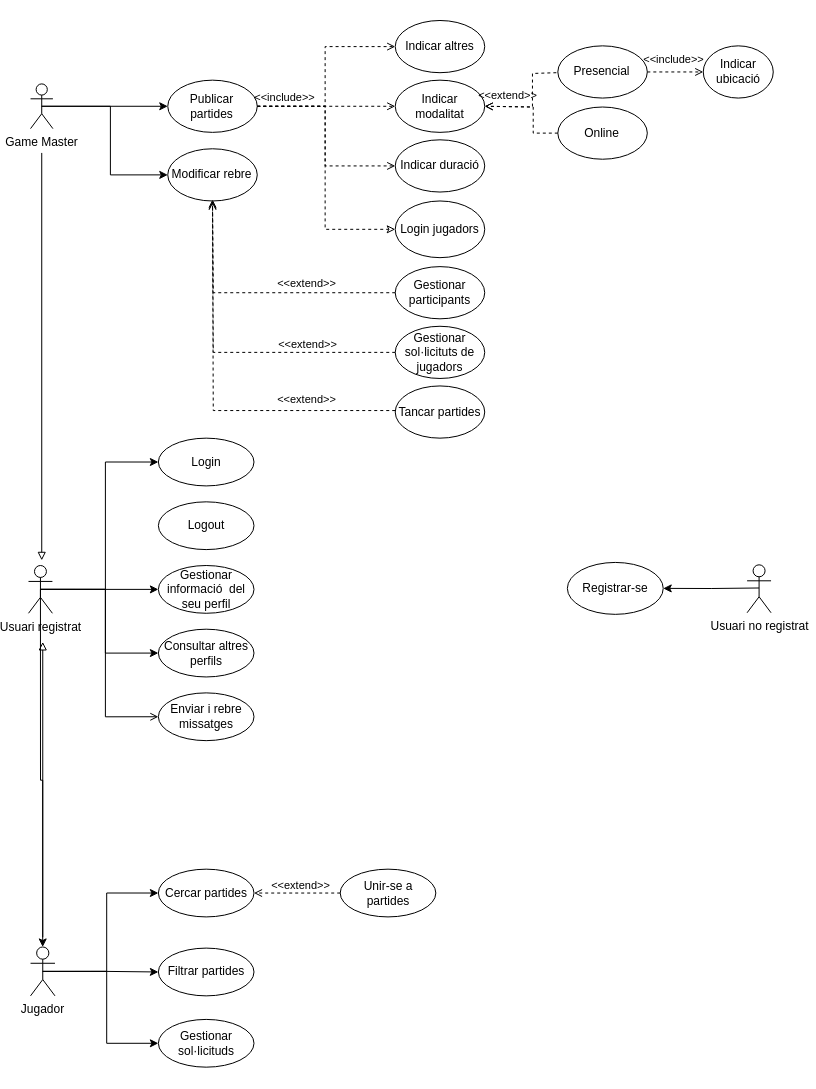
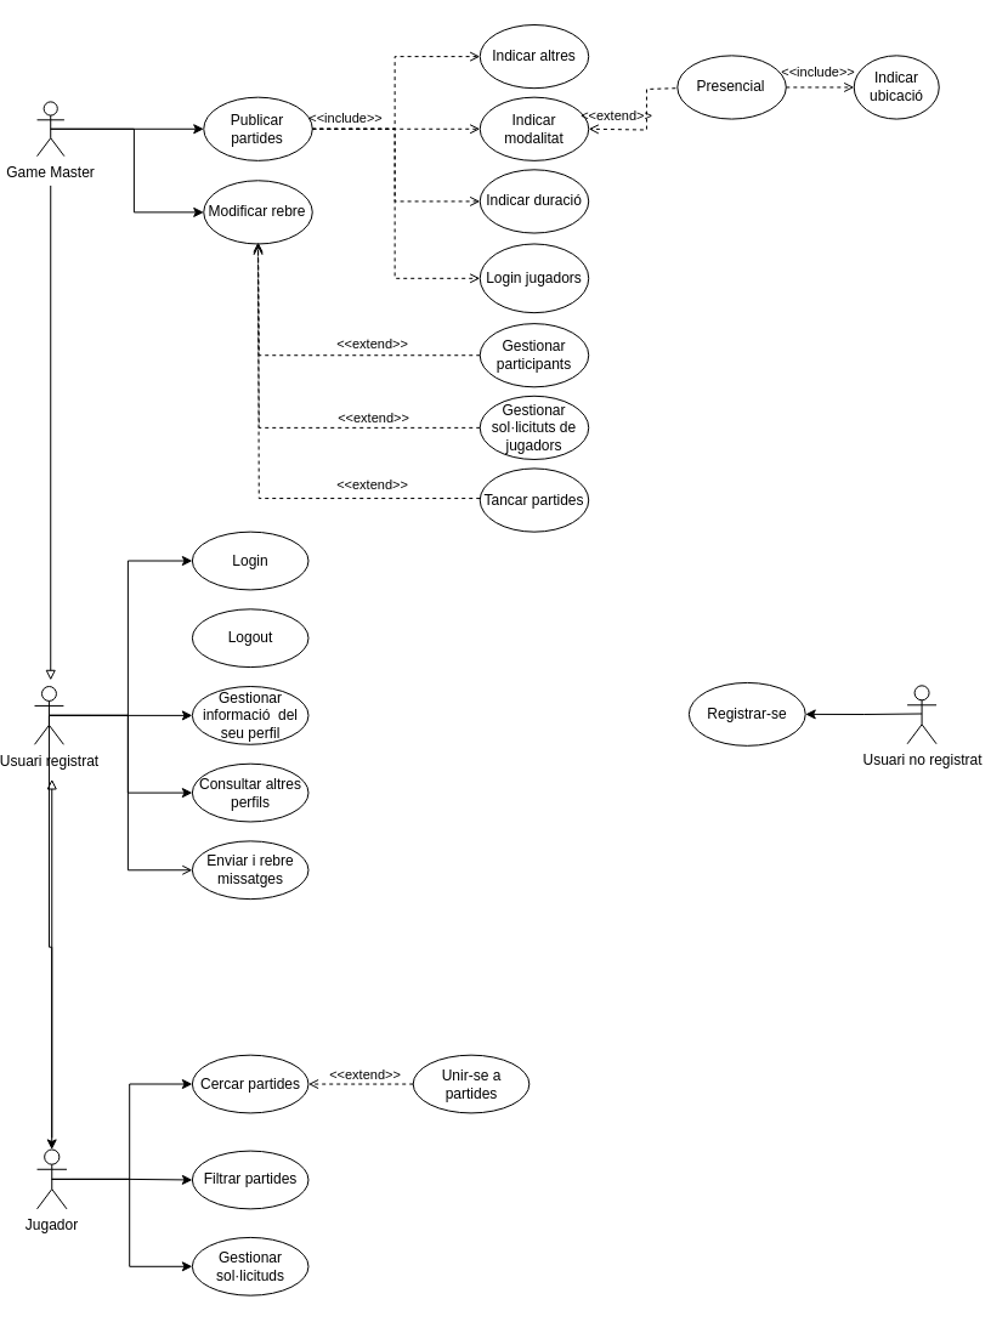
  <mxCell id="0" />
  <mxCell id="1" parent="0" />
  <mxCell id="2" value="" style="group" vertex="1" connectable="0" parent="1"><mxGeometry x="20" y="20" width="764.25" height="1046.67" as="geometry" /></mxCell>
  <mxCell id="3" style="edgeStyle=orthogonalEdgeStyle;rounded=0;orthogonalLoop=1;jettySize=auto;html=1;exitX=0.5;exitY=0.5;exitDx=0;exitDy=0;exitPerimeter=0;entryX=0;entryY=0.5;entryDx=0;entryDy=0;" edge="1" parent="2" source="7" target="53"><mxGeometry relative="1" as="geometry" /></mxCell>
  <mxCell id="4" style="edgeStyle=orthogonalEdgeStyle;rounded=0;orthogonalLoop=1;jettySize=auto;html=1;exitX=0.5;exitY=0.5;exitDx=0;exitDy=0;exitPerimeter=0;entryX=0;entryY=0.5;entryDx=0;entryDy=0;" edge="1" parent="2" source="7" target="54"><mxGeometry relative="1" as="geometry" /></mxCell>
  <mxCell id="5" style="edgeStyle=orthogonalEdgeStyle;rounded=0;orthogonalLoop=1;jettySize=auto;html=1;exitX=0.5;exitY=0.5;exitDx=0;exitDy=0;exitPerimeter=0;entryX=0;entryY=0.5;entryDx=0;entryDy=0;" edge="1" parent="2" source="7" target="55"><mxGeometry relative="1" as="geometry" /></mxCell>
  <mxCell id="6" style="edgeStyle=orthogonalEdgeStyle;rounded=0;orthogonalLoop=1;jettySize=auto;html=1;endArrow=block;endFill=0;" edge="1" parent="2"><mxGeometry relative="1" as="geometry"><mxPoint x="14.261" y="621.381" as="targetPoint" /><mxPoint x="14.261" y="916.791" as="sourcePoint" /></mxGeometry></mxCell>
  <mxCell id="7" value="Jugador" style="shape=umlActor;verticalLabelPosition=bottom;verticalAlign=top;html=1;outlineConnect=0;" parent="2" vertex="1"><mxGeometry x="2.037" y="926.468" width="24.448" height="48.896" as="geometry" /></mxCell>
  <mxCell id="8" value="" style="group" vertex="1" connectable="0" parent="2"><mxGeometry x="2.037" width="762.213" height="417.649" as="geometry" /></mxCell>
  <mxCell id="9" style="edgeStyle=orthogonalEdgeStyle;rounded=0;orthogonalLoop=1;jettySize=auto;html=1;exitX=0.5;exitY=0.5;exitDx=0;exitDy=0;exitPerimeter=0;entryX=0;entryY=0.5;entryDx=0;entryDy=0;" edge="1" parent="8" source="11" target="12"><mxGeometry relative="1" as="geometry" /></mxCell>
  <mxCell id="10" style="edgeStyle=orthogonalEdgeStyle;rounded=0;orthogonalLoop=1;jettySize=auto;html=1;exitX=0.5;exitY=0.5;exitDx=0;exitDy=0;exitPerimeter=0;entryX=0;entryY=0.5;entryDx=0;entryDy=0;" edge="1" parent="8" source="11" target="14"><mxGeometry relative="1" as="geometry" /></mxCell>
  <mxCell id="11" value="Game Master" style="shape=umlActor;verticalLabelPosition=bottom;verticalAlign=top;html=1;outlineConnect=0;" parent="8" vertex="1"><mxGeometry y="63.393" width="22.374" height="44.748" as="geometry" /></mxCell>
  <mxCell id="12" value="Publicar partides" style="ellipse;whiteSpace=wrap;html=1;" parent="8" vertex="1"><mxGeometry x="137.228" y="59.664" width="89.497" height="52.206" as="geometry" /></mxCell>
  <mxCell id="13" value="Gestionar sol·licituts de jugadors" style="ellipse;whiteSpace=wrap;html=1;" parent="8" vertex="1"><mxGeometry x="364.699" y="305.779" width="89.497" height="52.206" as="geometry" /></mxCell>
  <mxCell id="14" value="Modificar rebre" style="ellipse;whiteSpace=wrap;html=1;" parent="8" vertex="1"><mxGeometry x="137.228" y="128.278" width="89.497" height="52.206" as="geometry" /></mxCell>
  <mxCell id="15" value="Gestionar participants" style="ellipse;whiteSpace=wrap;html=1;" parent="8" vertex="1"><mxGeometry x="364.699" y="246.115" width="89.497" height="52.206" as="geometry" /></mxCell>
  <mxCell id="16" value="Tancar partides" style="ellipse;whiteSpace=wrap;html=1;" parent="8" vertex="1"><mxGeometry x="364.699" y="365.443" width="89.497" height="52.206" as="geometry" /></mxCell>
  <mxCell id="17" value="Indicar altres" style="ellipse;whiteSpace=wrap;html=1;" vertex="1" parent="8"><mxGeometry x="364.699" width="89.497" height="52.206" as="geometry" /></mxCell>
  <mxCell id="18" value="Indicar modalitat" style="ellipse;whiteSpace=wrap;html=1;" vertex="1" parent="8"><mxGeometry x="364.699" y="59.664" width="89.497" height="52.206" as="geometry" /></mxCell>
  <mxCell id="19" value="Indicar duració" style="ellipse;whiteSpace=wrap;html=1;" vertex="1" parent="8"><mxGeometry x="364.699" y="119.328" width="89.497" height="52.206" as="geometry" /></mxCell>
  <mxCell id="20" value="Indicar ubicació" style="ellipse;whiteSpace=wrap;html=1;" vertex="1" parent="8"><mxGeometry x="672.716" y="25.357" width="70" height="52.206" as="geometry" /></mxCell>
  <mxCell id="21" value="Login jugadors" style="ellipse;whiteSpace=wrap;html=1;" vertex="1" parent="8"><mxGeometry x="364.699" y="180.484" width="89.497" height="56.681" as="geometry" /></mxCell>
  <mxCell id="22" value="&amp;lt;&amp;lt;include&amp;gt;&amp;gt;" style="html=1;verticalAlign=bottom;labelBackgroundColor=none;endArrow=open;endFill=0;dashed=1;rounded=0;entryX=0;entryY=0.5;entryDx=0;entryDy=0;exitX=1;exitY=0.5;exitDx=0;exitDy=0;" edge="1" parent="8" source="23" target="20"><mxGeometry x="-0.061" y="3" width="160" relative="1" as="geometry"><mxPoint x="652.579" y="41.019" as="sourcePoint" /><mxPoint x="704.786" y="111.87" as="targetPoint" /><mxPoint as="offset" /></mxGeometry></mxCell>
  <mxCell id="23" value="Presencial" style="ellipse;whiteSpace=wrap;html=1;" vertex="1" parent="8"><mxGeometry x="527.284" y="25.357" width="89.497" height="52.206" as="geometry" /></mxCell>
  <mxCell id="24" value="&amp;lt;&amp;lt;extend&amp;gt;&amp;gt;" style="html=1;verticalAlign=bottom;labelBackgroundColor=none;endArrow=open;endFill=0;dashed=1;rounded=0;entryX=1;entryY=0.5;entryDx=0;entryDy=0;" edge="1" parent="8" target="18"><mxGeometry x="0.557" y="-2" width="160" relative="1" as="geometry"><mxPoint x="525.793" y="52.206" as="sourcePoint" /><mxPoint x="460.162" y="86.513" as="targetPoint" /><mxPoint as="offset" /><Array as="points"><mxPoint x="501.927" y="52.952" /><mxPoint x="501.927" y="86.513" /></Array></mxGeometry></mxCell>
- <mxCell id="25" value="Online" style="ellipse;whiteSpace=wrap;html=1;" vertex="1" parent="8"><mxGeometry x="527.284" y="86.513" width="89.497" height="52.206" as="geometry" /></mxCell>
- <mxCell id="26" value="" style="html=1;verticalAlign=bottom;labelBackgroundColor=none;endArrow=open;endFill=0;dashed=1;rounded=0;exitX=0;exitY=0.5;exitDx=0;exitDy=0;entryX=1;entryY=0.5;entryDx=0;entryDy=0;" edge="1" parent="8" source="25" target="18"><mxGeometry x="-0.216" y="30" width="160" relative="1" as="geometry"><mxPoint x="528.776" y="112.616" as="sourcePoint" /><mxPoint x="454.941" y="86.513" as="targetPoint" /><mxPoint as="offset" /><Array as="points"><mxPoint x="502.673" y="112.616" /><mxPoint x="502.673" y="86.513" /></Array></mxGeometry></mxCell>
  <mxCell id="27" value="&amp;lt;&amp;lt;include&amp;gt;&amp;gt;" style="html=1;verticalAlign=bottom;labelBackgroundColor=none;endArrow=open;endFill=0;dashed=1;rounded=0;entryX=0;entryY=0.5;entryDx=0;entryDy=0;exitX=1;exitY=0.5;exitDx=0;exitDy=0;" edge="1" parent="8" source="12" target="18"><mxGeometry x="-0.611" width="160" relative="1" as="geometry"><mxPoint x="197.638" y="149.16" as="sourcePoint" /><mxPoint x="253.574" y="149.16" as="targetPoint" /><mxPoint as="offset" /></mxGeometry></mxCell>
  <mxCell id="28" value="" style="html=1;verticalAlign=bottom;labelBackgroundColor=none;endArrow=open;endFill=0;dashed=1;rounded=0;entryX=0;entryY=0.5;entryDx=0;entryDy=0;exitX=1;exitY=0.5;exitDx=0;exitDy=0;" edge="1" parent="8" source="12" target="17"><mxGeometry x="-0.611" width="160" relative="1" as="geometry"><mxPoint x="234.183" y="93.225" as="sourcePoint" /><mxPoint x="372.157" y="93.225" as="targetPoint" /><mxPoint as="offset" /><Array as="points"><mxPoint x="294.593" y="85.767" /><mxPoint x="294.593" y="26.103" /></Array></mxGeometry></mxCell>
  <mxCell id="29" value="" style="html=1;verticalAlign=bottom;labelBackgroundColor=none;endArrow=open;endFill=0;dashed=1;rounded=0;entryX=0;entryY=0.5;entryDx=0;entryDy=0;exitX=1;exitY=0.5;exitDx=0;exitDy=0;" edge="1" parent="8" source="12" target="19"><mxGeometry x="-0.611" width="160" relative="1" as="geometry"><mxPoint x="234.183" y="93.225" as="sourcePoint" /><mxPoint x="372.157" y="33.561" as="targetPoint" /><mxPoint as="offset" /><Array as="points"><mxPoint x="294.593" y="85.767" /><mxPoint x="294.593" y="145.431" /></Array></mxGeometry></mxCell>
- <mxCell id="30" value="" style="html=1;verticalAlign=bottom;labelBackgroundColor=none;endArrow=classic;endFill=0;dashed=1;rounded=0;entryX=0;entryY=0.5;entryDx=0;entryDy=0;exitX=1;exitY=0.5;exitDx=0;exitDy=0;" edge="1" parent="8" source="12" target="21"><mxGeometry x="-0.611" width="160" relative="1" as="geometry"><mxPoint x="220.012" y="149.16" as="sourcePoint" /><mxPoint x="357.986" y="209.57" as="targetPoint" /><mxPoint as="offset" /><Array as="points"><mxPoint x="294.593" y="85.767" /><mxPoint x="294.593" y="208.825" /></Array></mxGeometry></mxCell>
+ <mxCell id="30" value="" style="html=1;verticalAlign=bottom;labelBackgroundColor=none;endArrow=open;endFill=0;dashed=1;rounded=0;entryX=0;entryY=0.5;entryDx=0;entryDy=0;exitX=1;exitY=0.5;exitDx=0;exitDy=0;" edge="1" parent="8" source="12" target="21"><mxGeometry x="-0.611" width="160" relative="1" as="geometry"><mxPoint x="220.012" y="149.16" as="sourcePoint" /><mxPoint x="357.986" y="209.57" as="targetPoint" /><mxPoint as="offset" /><Array as="points"><mxPoint x="294.593" y="85.767" /><mxPoint x="294.593" y="208.825" /></Array></mxGeometry></mxCell>
  <mxCell id="31" value="" style="html=1;verticalAlign=bottom;labelBackgroundColor=none;endArrow=open;endFill=0;dashed=1;rounded=0;entryX=0.5;entryY=1;entryDx=0;entryDy=0;exitX=0;exitY=0.5;exitDx=0;exitDy=0;" edge="1" parent="8" source="15" target="14"><mxGeometry x="-0.216" y="30" width="160" relative="1" as="geometry"><mxPoint x="361.715" y="268.489" as="sourcePoint" /><mxPoint x="413.922" y="283.405" as="targetPoint" /><mxPoint as="offset" /><Array as="points"><mxPoint x="182.722" y="272.218" /></Array></mxGeometry></mxCell>
  <mxCell id="32" value="&amp;lt;&amp;lt;extend&amp;gt;&amp;gt;" style="edgeLabel;html=1;align=center;verticalAlign=middle;resizable=0;points=[];" vertex="1" connectable="0" parent="31"><mxGeometry x="-0.352" y="1" relative="1" as="geometry"><mxPoint y="-11" as="offset" /></mxGeometry></mxCell>
  <mxCell id="33" value="&amp;lt;&amp;lt;extend&amp;gt;&amp;gt;" style="edgeLabel;html=1;align=center;verticalAlign=middle;resizable=0;points=[];" vertex="1" connectable="0" parent="31"><mxGeometry x="-0.352" y="1" relative="1" as="geometry"><mxPoint x="1" y="50" as="offset" /></mxGeometry></mxCell>
  <mxCell id="34" value="" style="html=1;verticalAlign=bottom;labelBackgroundColor=none;endArrow=open;endFill=0;dashed=1;rounded=0;exitX=0;exitY=0.5;exitDx=0;exitDy=0;" edge="1" parent="8" source="13"><mxGeometry x="-0.216" y="30" width="160" relative="1" as="geometry"><mxPoint x="357.986" y="328.899" as="sourcePoint" /><mxPoint x="181.976" y="181.23" as="targetPoint" /><mxPoint as="offset" /><Array as="points"><mxPoint x="182.722" y="331.882" /></Array></mxGeometry></mxCell>
  <mxCell id="35" value="" style="html=1;verticalAlign=bottom;labelBackgroundColor=none;endArrow=open;endFill=0;dashed=1;rounded=0;exitX=0;exitY=0.5;exitDx=0;exitDy=0;" edge="1" parent="8"><mxGeometry x="-0.216" y="30" width="160" relative="1" as="geometry"><mxPoint x="364.699" y="390.055" as="sourcePoint" /><mxPoint x="181.976" y="178.993" as="targetPoint" /><mxPoint as="offset" /><Array as="points"><mxPoint x="182.722" y="390.055" /></Array></mxGeometry></mxCell>
  <mxCell id="36" value="&amp;lt;&amp;lt;extend&amp;gt;&amp;gt;" style="edgeLabel;html=1;align=center;verticalAlign=middle;resizable=0;points=[];" vertex="1" connectable="0" parent="35"><mxGeometry x="-0.352" y="1" relative="1" as="geometry"><mxPoint x="38" y="-13" as="offset" /></mxGeometry></mxCell>
  <mxCell id="37" value="" style="group" vertex="1" connectable="0" parent="2"><mxGeometry y="417.649" width="225.501" height="302.49" as="geometry" /></mxCell>
  <mxCell id="38" style="edgeStyle=orthogonalEdgeStyle;rounded=0;orthogonalLoop=1;jettySize=auto;html=1;exitX=0.5;exitY=0.5;exitDx=0;exitDy=0;exitPerimeter=0;" edge="1" parent="37" source="43" target="47"><mxGeometry relative="1" as="geometry" /></mxCell>
  <mxCell id="39" style="edgeStyle=orthogonalEdgeStyle;rounded=0;orthogonalLoop=1;jettySize=auto;html=1;exitX=0.5;exitY=0.5;exitDx=0;exitDy=0;exitPerimeter=0;" edge="1" parent="37" source="43" target="7"><mxGeometry relative="1" as="geometry" /></mxCell>
  <mxCell id="40" style="edgeStyle=orthogonalEdgeStyle;rounded=0;orthogonalLoop=1;jettySize=auto;html=1;exitX=0.5;exitY=0.5;exitDx=0;exitDy=0;exitPerimeter=0;entryX=0;entryY=0.5;entryDx=0;entryDy=0;" edge="1" parent="37" source="43" target="46"><mxGeometry relative="1" as="geometry" /></mxCell>
  <mxCell id="41" style="edgeStyle=orthogonalEdgeStyle;rounded=0;orthogonalLoop=1;jettySize=auto;html=1;exitX=0.5;exitY=0.5;exitDx=0;exitDy=0;exitPerimeter=0;entryX=0;entryY=0.5;entryDx=0;entryDy=0;" edge="1" parent="37" source="43" target="48"><mxGeometry relative="1" as="geometry" /></mxCell>
  <mxCell id="42" style="edgeStyle=orthogonalEdgeStyle;rounded=0;orthogonalLoop=1;jettySize=auto;html=1;exitX=0.5;exitY=0.5;exitDx=0;exitDy=0;exitPerimeter=0;entryX=0;entryY=0.5;entryDx=0;entryDy=0;endArrow=open;" edge="1" parent="37" source="43" target="45"><mxGeometry relative="1" as="geometry" /></mxCell>
  <mxCell id="43" value="Usuari registrat" style="shape=umlActor;verticalLabelPosition=bottom;verticalAlign=top;html=1;outlineConnect=0;" parent="37" vertex="1"><mxGeometry y="127.364" width="23.905" height="47.762" as="geometry" /></mxCell>
  <mxCell id="44" value="Logout" style="ellipse;whiteSpace=wrap;html=1;" parent="37" vertex="1"><mxGeometry x="129.882" y="63.682" width="95.619" height="47.762" as="geometry" /></mxCell>
  <mxCell id="45" value="Enviar i rebre missatges" style="ellipse;whiteSpace=wrap;html=1;" parent="37" vertex="1"><mxGeometry x="129.882" y="254.729" width="95.619" height="47.762" as="geometry" /></mxCell>
  <mxCell id="46" value="Consultar altres perfils" style="ellipse;whiteSpace=wrap;html=1;" parent="37" vertex="1"><mxGeometry x="129.882" y="191.046" width="95.619" height="47.762" as="geometry" /></mxCell>
  <mxCell id="47" value="Gestionar informació&amp;nbsp; del seu&amp;nbsp;&lt;span style=&quot;color: light-dark(rgb(0, 0, 0), rgb(255, 255, 255)); background-color: transparent;&quot;&gt;perfil&lt;/span&gt;" style="ellipse;whiteSpace=wrap;html=1;" parent="37" vertex="1"><mxGeometry x="129.882" y="127.364" width="95.619" height="47.762" as="geometry" /></mxCell>
  <mxCell id="48" value="Login" style="ellipse;whiteSpace=wrap;html=1;" vertex="1" parent="37"><mxGeometry x="129.882" width="95.619" height="47.762" as="geometry" /></mxCell>
  <mxCell id="49" value="" style="group" vertex="1" connectable="0" parent="2"><mxGeometry x="538.871" y="541.925" width="203.691" height="51.921" as="geometry" /></mxCell>
  <mxCell id="50" style="edgeStyle=orthogonalEdgeStyle;rounded=0;orthogonalLoop=1;jettySize=auto;html=1;exitX=0.5;exitY=0.5;exitDx=0;exitDy=0;exitPerimeter=0;entryX=1;entryY=0.5;entryDx=0;entryDy=0;" edge="1" parent="49" target="52"><mxGeometry relative="1" as="geometry"><mxPoint x="191.709" y="25.561" as="sourcePoint" /><mxPoint x="112.629" y="27.558" as="targetPoint" /></mxGeometry></mxCell>
  <mxCell id="51" value="Usuari no registrat" style="shape=umlActor;verticalLabelPosition=bottom;verticalAlign=top;html=1;outlineConnect=0;" vertex="1" parent="49"><mxGeometry x="179.728" y="2.396" width="23.964" height="47.927" as="geometry" /></mxCell>
  <mxCell id="52" value="Registrar-se" style="ellipse;whiteSpace=wrap;html=1;" vertex="1" parent="49"><mxGeometry width="95.855" height="51.921" as="geometry" /></mxCell>
  <mxCell id="53" value="Cercar partides" style="ellipse;whiteSpace=wrap;html=1;" vertex="1" parent="2"><mxGeometry x="129.882" y="848.656" width="95.619" height="47.762" as="geometry" /></mxCell>
  <mxCell id="54" value="Filtrar partides" style="ellipse;whiteSpace=wrap;html=1;" vertex="1" parent="2"><mxGeometry x="129.882" y="927.602" width="95.619" height="47.762" as="geometry" /></mxCell>
  <mxCell id="55" value="Gestionar sol·licituds" style="ellipse;whiteSpace=wrap;html=1;" vertex="1" parent="2"><mxGeometry x="129.882" y="998.908" width="95.619" height="47.762" as="geometry" /></mxCell>
  <mxCell id="56" value="" style="edgeStyle=orthogonalEdgeStyle;rounded=0;orthogonalLoop=1;jettySize=auto;html=1;dashed=1;endArrow=open;endFill=0;" edge="1" parent="2" source="58" target="53"><mxGeometry relative="1" as="geometry" /></mxCell>
  <mxCell id="57" value="&amp;lt;&amp;lt;extend&amp;gt;&amp;gt;" style="edgeLabel;html=1;align=center;verticalAlign=middle;resizable=0;points=[];" vertex="1" connectable="0" parent="56"><mxGeometry x="-0.14" y="2" relative="1" as="geometry"><mxPoint x="-3" y="-10" as="offset" /></mxGeometry></mxCell>
  <mxCell id="58" value="Unir-se a partides" style="ellipse;whiteSpace=wrap;html=1;" vertex="1" parent="2"><mxGeometry x="311.713" y="848.656" width="95.619" height="47.762" as="geometry" /></mxCell>
  <mxCell id="59" value="" style="edgeStyle=orthogonalEdgeStyle;rounded=0;orthogonalLoop=1;jettySize=auto;html=1;endArrow=block;endFill=0;" edge="1" parent="2"><mxGeometry relative="1" as="geometry"><mxPoint x="13.243" y="132.425" as="sourcePoint" /><mxPoint x="13.243" y="539.888" as="targetPoint" /></mxGeometry></mxCell>
